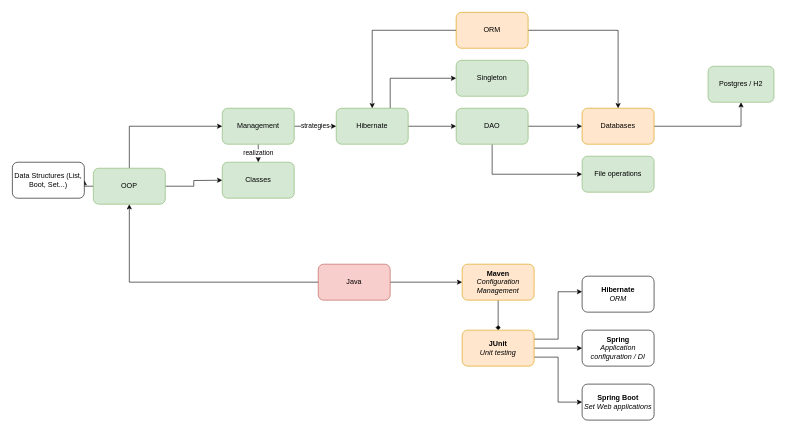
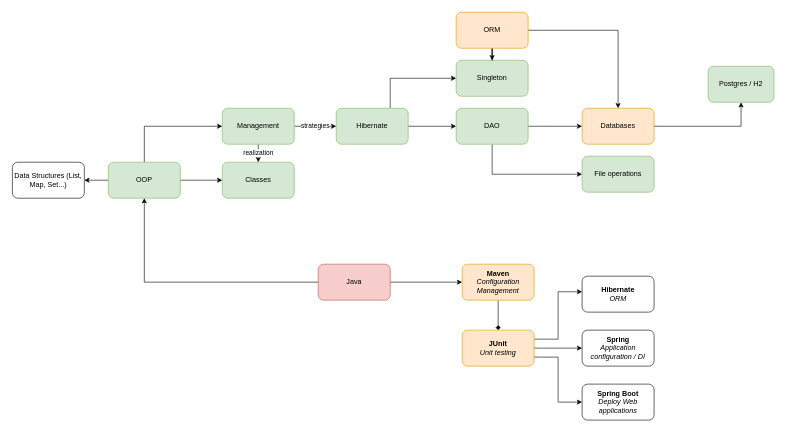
  <mxCell id="0" />
  <mxCell id="1" parent="0" />
  <mxCell id="2" style="edgeStyle=orthogonalEdgeStyle;rounded=0;orthogonalLoop=1;jettySize=auto;html=1;" edge="1" parent="1" source="5"><mxGeometry relative="1" as="geometry"><mxPoint x="370" y="300" as="targetPoint" /></mxGeometry></mxCell>
  <mxCell id="3" style="edgeStyle=orthogonalEdgeStyle;rounded=0;orthogonalLoop=1;jettySize=auto;html=1;exitX=0.5;exitY=0;exitDx=0;exitDy=0;entryX=0;entryY=0.5;entryDx=0;entryDy=0;" edge="1" parent="1" source="5" target="9"><mxGeometry relative="1" as="geometry" /></mxCell>
  <mxCell id="4" style="edgeStyle=orthogonalEdgeStyle;rounded=0;orthogonalLoop=1;jettySize=auto;html=1;exitX=0;exitY=0.5;exitDx=0;exitDy=0;entryX=1;entryY=0.5;entryDx=0;entryDy=0;" edge="1" parent="1" source="5" target="27"><mxGeometry relative="1" as="geometry" /></mxCell>
- <mxCell id="5" value="OOP" style="rounded=1;whiteSpace=wrap;html=1;fillColor=#d5e8d4;strokeColor=#82b366;" vertex="1" parent="1"><mxGeometry x="155" y="280" width="120" height="60" as="geometry" /></mxCell>
+ <mxCell id="5" value="OOP" style="rounded=1;whiteSpace=wrap;html=1;fillColor=#d5e8d4;strokeColor=#82b366;" vertex="1" parent="1"><mxGeometry x="180" y="270" width="120" height="60" as="geometry" /></mxCell>
  <mxCell id="6" value="Classes" style="rounded=1;whiteSpace=wrap;html=1;fillColor=#d5e8d4;strokeColor=#82b366;" vertex="1" parent="1"><mxGeometry x="370" y="270" width="120" height="60" as="geometry" /></mxCell>
  <mxCell id="7" value="strategies" style="edgeStyle=orthogonalEdgeStyle;rounded=0;orthogonalLoop=1;jettySize=auto;html=1;exitX=1;exitY=0.5;exitDx=0;exitDy=0;entryX=0;entryY=0.5;entryDx=0;entryDy=0;" edge="1" parent="1" source="9" target="12"><mxGeometry relative="1" as="geometry" /></mxCell>
  <mxCell id="8" value="realization" style="edgeStyle=orthogonalEdgeStyle;rounded=0;orthogonalLoop=1;jettySize=auto;html=1;exitX=0.5;exitY=1;exitDx=0;exitDy=0;entryX=0.5;entryY=0;entryDx=0;entryDy=0;" edge="1" parent="1" source="9" target="6"><mxGeometry relative="1" as="geometry" /></mxCell>
  <mxCell id="9" value="Management" style="rounded=1;whiteSpace=wrap;html=1;fillColor=#d5e8d4;strokeColor=#82b366;" vertex="1" parent="1"><mxGeometry x="370" y="180" width="120" height="60" as="geometry" /></mxCell>
  <mxCell id="10" style="edgeStyle=orthogonalEdgeStyle;rounded=0;orthogonalLoop=1;jettySize=auto;html=1;exitX=1;exitY=0.5;exitDx=0;exitDy=0;entryX=0;entryY=0.5;entryDx=0;entryDy=0;" edge="1" parent="1" source="12" target="15"><mxGeometry relative="1" as="geometry" /></mxCell>
  <mxCell id="11" style="edgeStyle=orthogonalEdgeStyle;rounded=0;orthogonalLoop=1;jettySize=auto;html=1;exitX=0.75;exitY=0;exitDx=0;exitDy=0;entryX=0;entryY=0.5;entryDx=0;entryDy=0;" edge="1" parent="1" source="12" target="16"><mxGeometry relative="1" as="geometry" /></mxCell>
  <mxCell id="12" value="Hibernate" style="rounded=1;whiteSpace=wrap;html=1;fillColor=#d5e8d4;strokeColor=#82b366;" vertex="1" parent="1"><mxGeometry x="560" y="180" width="120" height="60" as="geometry" /></mxCell>
  <mxCell id="13" style="edgeStyle=orthogonalEdgeStyle;rounded=0;orthogonalLoop=1;jettySize=auto;html=1;exitX=0.5;exitY=1;exitDx=0;exitDy=0;entryX=0;entryY=0.5;entryDx=0;entryDy=0;" edge="1" parent="1" source="15" target="20"><mxGeometry relative="1" as="geometry" /></mxCell>
  <mxCell id="14" style="edgeStyle=orthogonalEdgeStyle;rounded=0;orthogonalLoop=1;jettySize=auto;html=1;exitX=1;exitY=0.5;exitDx=0;exitDy=0;" edge="1" parent="1" source="15" target="22"><mxGeometry relative="1" as="geometry" /></mxCell>
  <mxCell id="15" value="DAO" style="rounded=1;whiteSpace=wrap;html=1;fillColor=#d5e8d4;strokeColor=#82b366;" vertex="1" parent="1"><mxGeometry x="760" y="180" width="120" height="60" as="geometry" /></mxCell>
  <mxCell id="16" value="Singleton" style="rounded=1;whiteSpace=wrap;html=1;fillColor=#d5e8d4;strokeColor=#82b366;" vertex="1" parent="1"><mxGeometry x="760" y="100" width="120" height="60" as="geometry" /></mxCell>
  <mxCell id="17" style="edgeStyle=orthogonalEdgeStyle;rounded=0;orthogonalLoop=1;jettySize=auto;html=1;exitX=0;exitY=0.5;exitDx=0;exitDy=0;entryX=0.5;entryY=1;entryDx=0;entryDy=0;" edge="1" parent="1" source="19" target="5"><mxGeometry relative="1" as="geometry" /></mxCell>
  <mxCell id="18" style="edgeStyle=orthogonalEdgeStyle;rounded=0;orthogonalLoop=1;jettySize=auto;html=1;exitX=1;exitY=0.5;exitDx=0;exitDy=0;" edge="1" parent="1" source="19" target="29"><mxGeometry relative="1" as="geometry" /></mxCell>
  <mxCell id="19" value="Java" style="rounded=1;whiteSpace=wrap;html=1;fillColor=#f8cecc;strokeColor=#b85450;" vertex="1" parent="1"><mxGeometry x="530" y="440" width="120" height="60" as="geometry" /></mxCell>
  <mxCell id="20" value="File operations" style="rounded=1;whiteSpace=wrap;html=1;fillColor=#d5e8d4;strokeColor=#82b366;" vertex="1" parent="1"><mxGeometry x="970" y="260" width="120" height="60" as="geometry" /></mxCell>
  <mxCell id="21" style="edgeStyle=orthogonalEdgeStyle;rounded=0;orthogonalLoop=1;jettySize=auto;html=1;exitX=1;exitY=0.5;exitDx=0;exitDy=0;entryX=0.5;entryY=1;entryDx=0;entryDy=0;" edge="1" parent="1" source="22" target="26"><mxGeometry relative="1" as="geometry" /></mxCell>
  <mxCell id="22" value="Databases" style="rounded=1;whiteSpace=wrap;html=1;fillColor=#ffe6cc;strokeColor=#d79b00;" vertex="1" parent="1"><mxGeometry x="970" y="180" width="120" height="60" as="geometry" /></mxCell>
- <mxCell id="23" style="edgeStyle=orthogonalEdgeStyle;rounded=0;orthogonalLoop=1;jettySize=auto;html=1;entryX=0.5;entryY=0;entryDx=0;entryDy=0;" edge="1" parent="1" source="25" target="12"><mxGeometry relative="1" as="geometry" /></mxCell>
+ <mxCell id="23" style="edgeStyle=orthogonalEdgeStyle;rounded=0;orthogonalLoop=1;jettySize=auto;html=1;" edge="1" parent="1" source="25" target="16"><mxGeometry relative="1" as="geometry" /></mxCell>
  <mxCell id="24" style="edgeStyle=orthogonalEdgeStyle;rounded=0;orthogonalLoop=1;jettySize=auto;html=1;exitX=1;exitY=0.5;exitDx=0;exitDy=0;" edge="1" parent="1" source="25" target="22"><mxGeometry relative="1" as="geometry" /></mxCell>
  <mxCell id="25" value="ORM" style="rounded=1;whiteSpace=wrap;html=1;fillColor=#ffe6cc;strokeColor=#d79b00;" vertex="1" parent="1"><mxGeometry x="760" y="20" width="120" height="60" as="geometry" /></mxCell>
  <mxCell id="26" value="Postgres / H2" style="rounded=1;whiteSpace=wrap;html=1;fillColor=#d5e8d4;strokeColor=#82b366;" vertex="1" parent="1"><mxGeometry x="1180" y="110" width="110" height="60" as="geometry" /></mxCell>
- <mxCell id="27" value="Data Structures (List, Boot, Set...)" style="rounded=1;whiteSpace=wrap;html=1;" vertex="1" parent="1"><mxGeometry x="20" y="270" width="120" height="60" as="geometry" /></mxCell>
+ <mxCell id="27" value="Data Structures (List, Map, Set...)" style="rounded=1;whiteSpace=wrap;html=1;" vertex="1" parent="1"><mxGeometry x="20" y="270" width="120" height="60" as="geometry" /></mxCell>
  <mxCell id="28" style="edgeStyle=orthogonalEdgeStyle;rounded=0;orthogonalLoop=1;jettySize=auto;html=1;exitX=0.5;exitY=1;exitDx=0;exitDy=0;entryX=0.5;entryY=0;entryDx=0;entryDy=0;endArrow=diamond;" edge="1" parent="1" source="29" target="33"><mxGeometry relative="1" as="geometry" /></mxCell>
  <mxCell id="29" value="&lt;b&gt;Maven&lt;/b&gt;&lt;br&gt;&lt;i&gt;Configuration Management&lt;/i&gt;" style="rounded=1;whiteSpace=wrap;html=1;fillColor=#ffe6cc;strokeColor=#d79b00;" vertex="1" parent="1"><mxGeometry x="770" y="440" width="120" height="60" as="geometry" /></mxCell>
  <mxCell id="30" style="edgeStyle=orthogonalEdgeStyle;rounded=0;orthogonalLoop=1;jettySize=auto;html=1;exitX=1;exitY=0.5;exitDx=0;exitDy=0;entryX=0;entryY=0.5;entryDx=0;entryDy=0;" edge="1" parent="1" source="33" target="35"><mxGeometry relative="1" as="geometry" /></mxCell>
  <mxCell id="31" style="edgeStyle=orthogonalEdgeStyle;rounded=0;orthogonalLoop=1;jettySize=auto;html=1;exitX=1;exitY=0.25;exitDx=0;exitDy=0;entryX=0;entryY=0.433;entryDx=0;entryDy=0;entryPerimeter=0;" edge="1" parent="1" source="33" target="34"><mxGeometry relative="1" as="geometry" /></mxCell>
  <mxCell id="32" style="edgeStyle=orthogonalEdgeStyle;rounded=0;orthogonalLoop=1;jettySize=auto;html=1;exitX=1;exitY=0.75;exitDx=0;exitDy=0;entryX=0;entryY=0.5;entryDx=0;entryDy=0;" edge="1" parent="1" source="33" target="36"><mxGeometry relative="1" as="geometry" /></mxCell>
  <mxCell id="33" value="&lt;b&gt;JUnit&lt;br&gt;&lt;/b&gt;&lt;i&gt;Unit testing&lt;/i&gt;" style="rounded=1;whiteSpace=wrap;html=1;fillColor=#ffe6cc;strokeColor=#d79b00;" vertex="1" parent="1"><mxGeometry x="770" y="550" width="120" height="60" as="geometry" /></mxCell>
  <mxCell id="34" value="&lt;b&gt;Hibernate&lt;/b&gt;&lt;br&gt;&lt;i&gt;ORM&lt;/i&gt;" style="rounded=1;whiteSpace=wrap;html=1;" vertex="1" parent="1"><mxGeometry x="970" y="460" width="120" height="60" as="geometry" /></mxCell>
  <mxCell id="35" value="&lt;b&gt;Spring&lt;/b&gt;&lt;br&gt;&lt;i&gt;Application configuration / DI&lt;/i&gt;" style="rounded=1;whiteSpace=wrap;html=1;" vertex="1" parent="1"><mxGeometry x="970" y="550" width="120" height="60" as="geometry" /></mxCell>
- <mxCell id="36" value="&lt;b&gt;Spring Boot&lt;/b&gt;&lt;br&gt;&lt;i&gt;Set Web applications&lt;/i&gt;" style="rounded=1;whiteSpace=wrap;html=1;" vertex="1" parent="1"><mxGeometry x="970" y="640" width="120" height="60" as="geometry" /></mxCell>
+ <mxCell id="36" value="&lt;b&gt;Spring Boot&lt;/b&gt;&lt;br&gt;&lt;i&gt;Deploy Web applications&lt;/i&gt;" style="rounded=1;whiteSpace=wrap;html=1;" vertex="1" parent="1"><mxGeometry x="970" y="640" width="120" height="60" as="geometry" /></mxCell>
